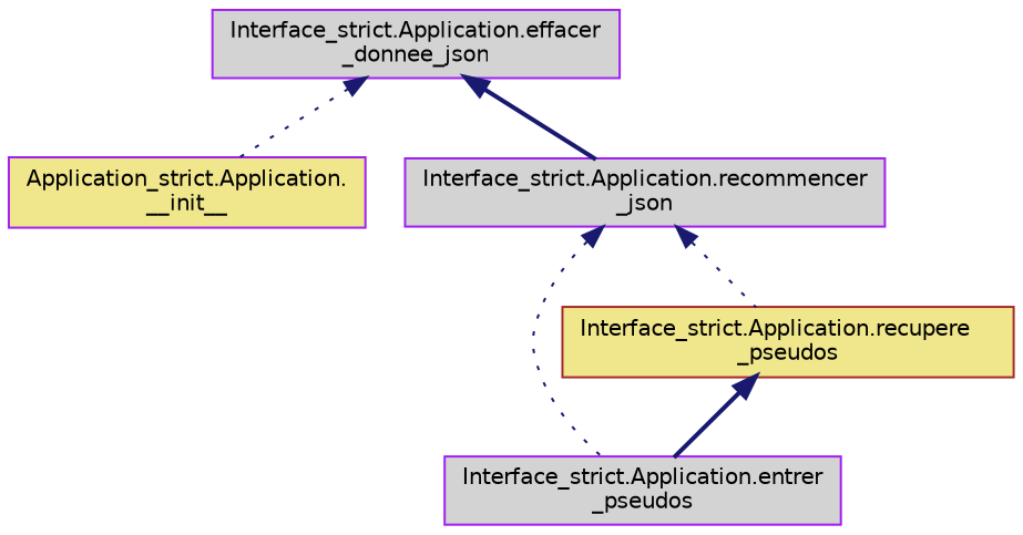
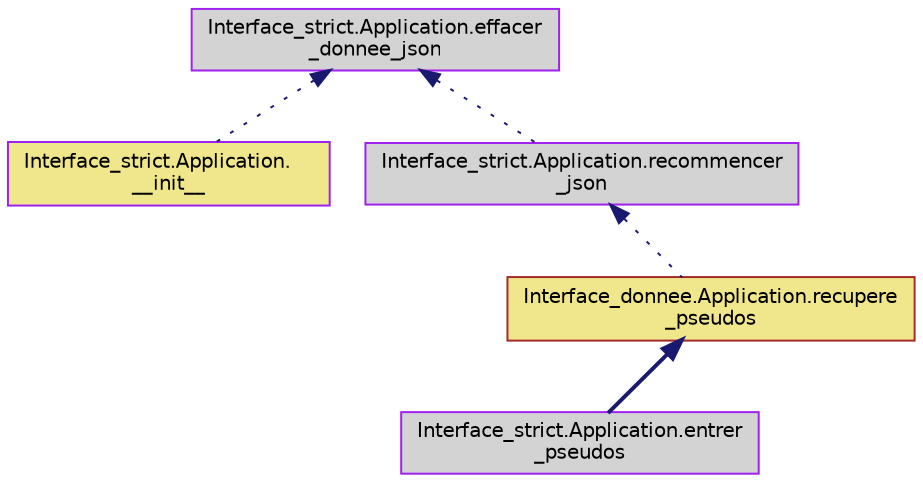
  digraph {
    rankdir=TB
    node [color=purple fillcolor=lightgrey fontname=Helvetica fontsize=10 shape=record style=filled]
    edge [color=midnightblue dir=back fontname=Helvetica fontsize=10 labelfontname=Helvetica labelfontsize=10 style=dotted]
    n1 [fontcolor=black height=0.2 label="Interface_strict.Application.effacer\l_donnee_json" width=0.4]
-   n2 [fillcolor=khaki height=0.2 label="Application_strict.Application.\l__init__" width=0.4]
+   n2 [fillcolor=khaki height=0.2 label="Interface_strict.Application.\l__init__" width=0.4]
    n3 [height=0.2 label="Interface_strict.Application.recommencer\l_json" width=0.4]
    n4 [height=0.2 label="Interface_strict.Application.entrer\l_pseudos" width=0.4]
-   n5 [color=brown fillcolor=khaki height=0.2 label="Interface_strict.Application.recupere\l_pseudos" width=0.4]
+   n5 [color=brown fillcolor=khaki height=0.2 label="Interface_donnee.Application.recupere\l_pseudos" width=0.4]
    n1 -> n2
-   n1 -> n3 [style=bold]
-   n3 -> n4
+   n1 -> n3
    n3 -> n5
    n5 -> n4 [style=bold]
  }
